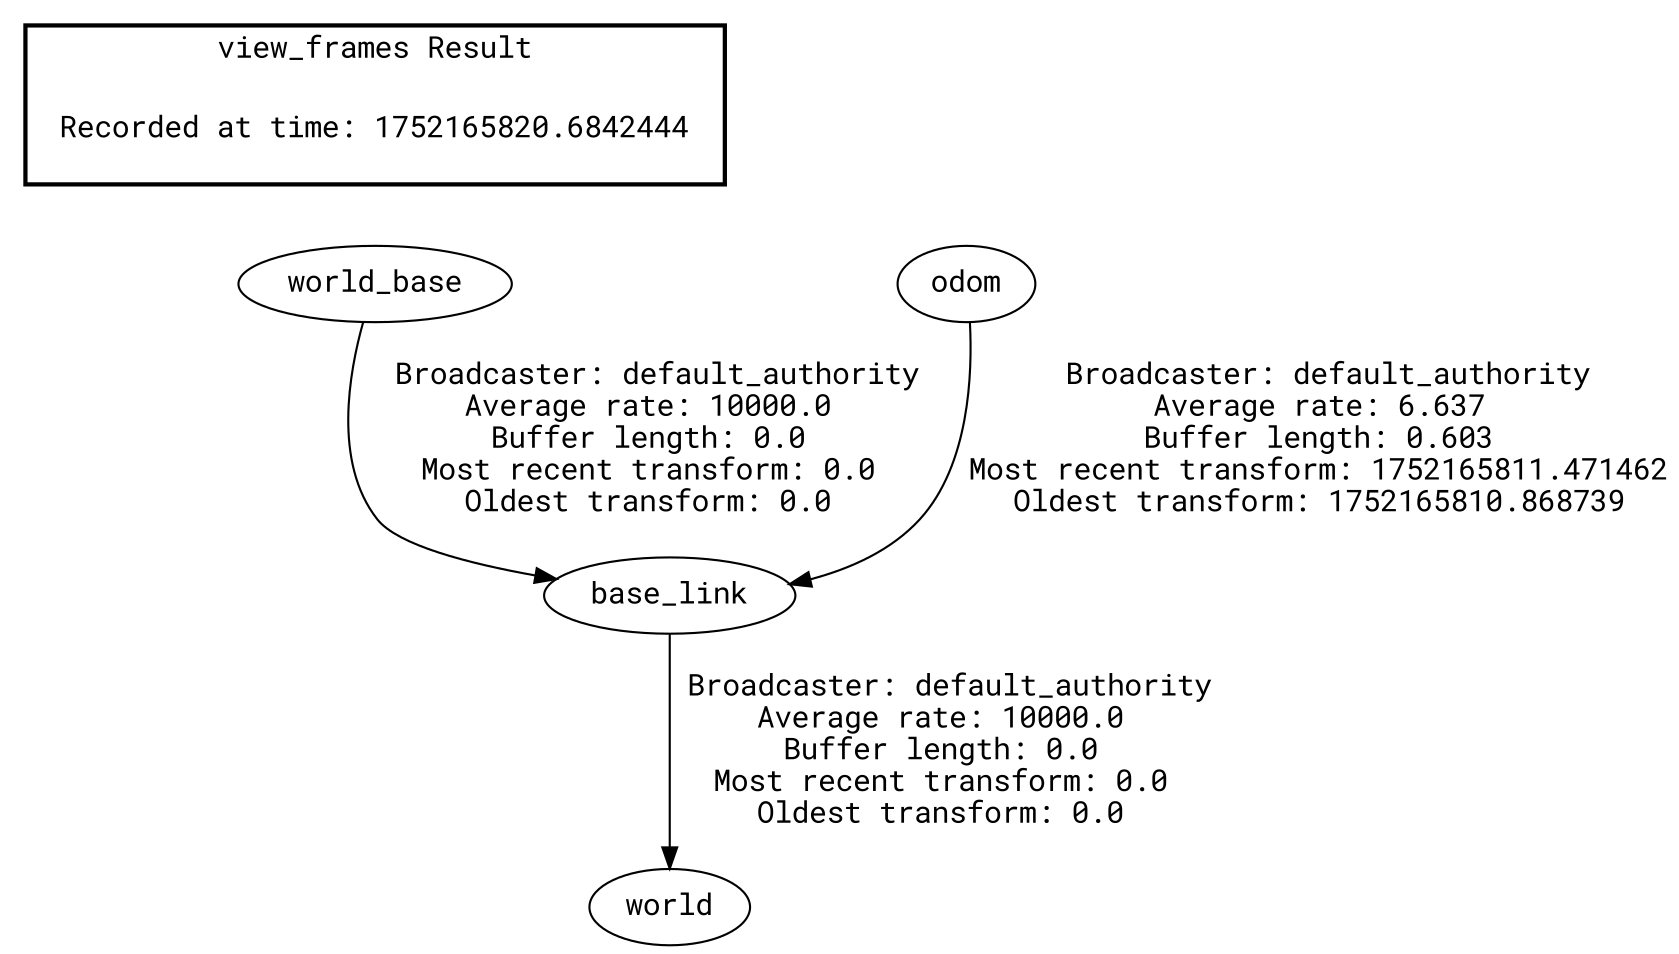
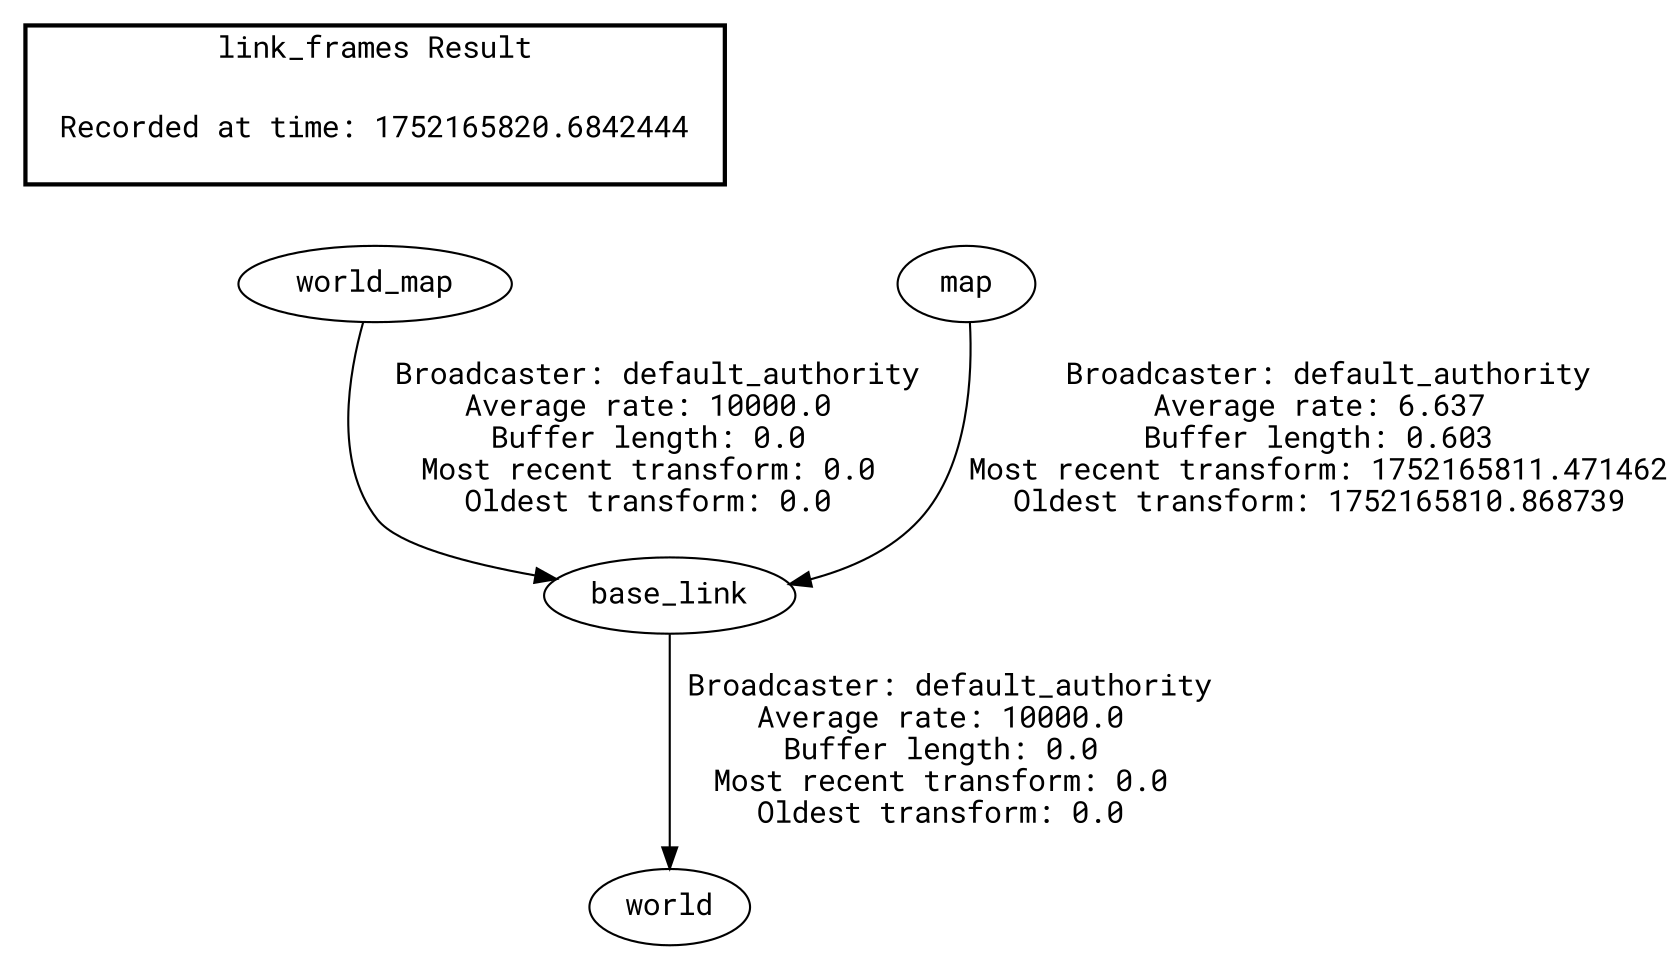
  digraph {
    fontname="Roboto Mono"
    node [fontname="Roboto Mono"]
    edge [fontname="Roboto Mono"]
    "Recorded at time: 1752165820.6842444" [shape=plaintext]
-   world_map [label=world_base]
+   world_map
    base_link
-   odom
+   odom [label=map]
    n5 [label=world]
    subgraph cluster_1 {
      color=black
-     label="view_frames Result"
+     label="link_frames Result"
      style=bold
      "Recorded at time: 1752165820.6842444"
    }
    "Recorded at time: 1752165820.6842444" -> world_map [style=invis]
    world_map -> base_link [label=" Broadcaster: default_authority\nAverage rate: 10000.0\nBuffer length: 0.0\nMost recent transform: 0.0\nOldest transform: 0.0\n"]
    base_link -> n5 [label=" Broadcaster: default_authority\nAverage rate: 10000.0\nBuffer length: 0.0\nMost recent transform: 0.0\nOldest transform: 0.0\n"]
    odom -> base_link [label=" Broadcaster: default_authority\nAverage rate: 6.637\nBuffer length: 0.603\nMost recent transform: 1752165811.471462\nOldest transform: 1752165810.868739\n"]
  }
